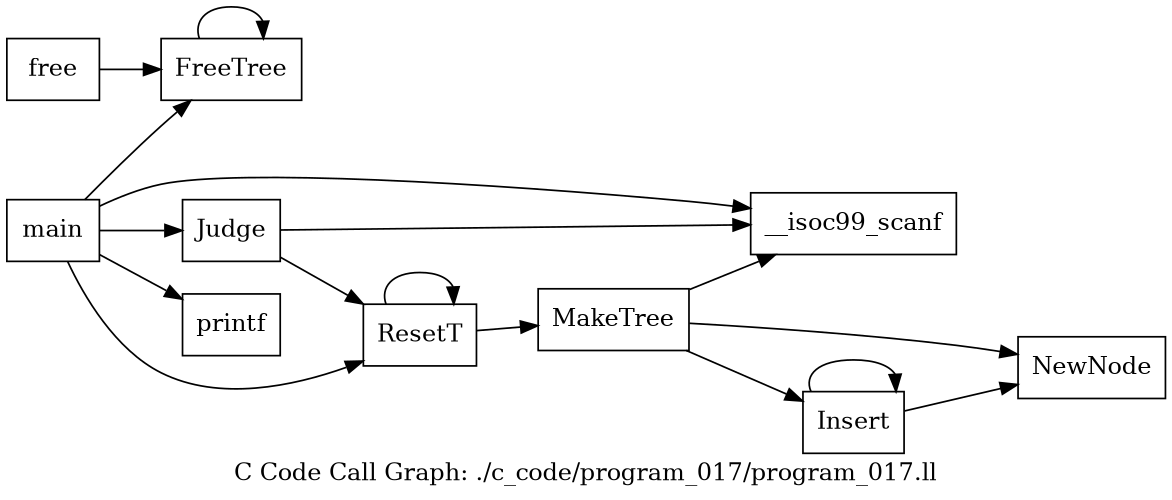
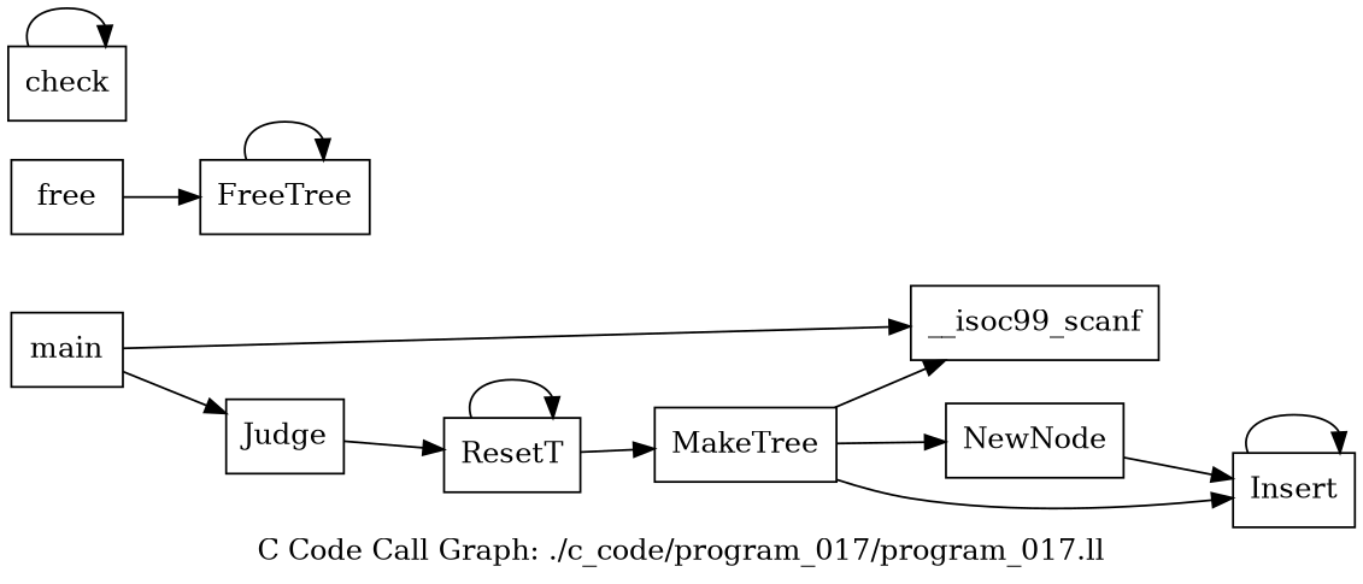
  digraph {
    label="C Code Call Graph: ./c_code/program_017/program_017.ll"
    rankdir=LR
    node [shape=record]
    n1 [label="{main}"]
    n2 [label="{__isoc99_scanf}"]
    n3 [label="{FreeTree}"]
    n4 [label="{Judge}"]
-   n5 [label="{printf}"]
    n6 [label="{ResetT}"]
    n7 [label="{MakeTree}"]
    n8 [label="{NewNode}"]
    n9 [label="{Insert}"]
    n10 [label="{free}"]
+   n11 [label="{check}"]
    n1 -> n2
-   n1 -> n3
    n1 -> n4
-   n1 -> n5
-   n1 -> n6
    n3 -> n3
-   n4 -> n2
    n4 -> n6
    n6 -> n6
    n6 -> n7
    n7 -> n2
    n7 -> n8
    n7 -> n9
-   n9 -> n8
+   n8 -> n9
    n9 -> n9
    n10 -> n3
+   n11 -> n11
  }
